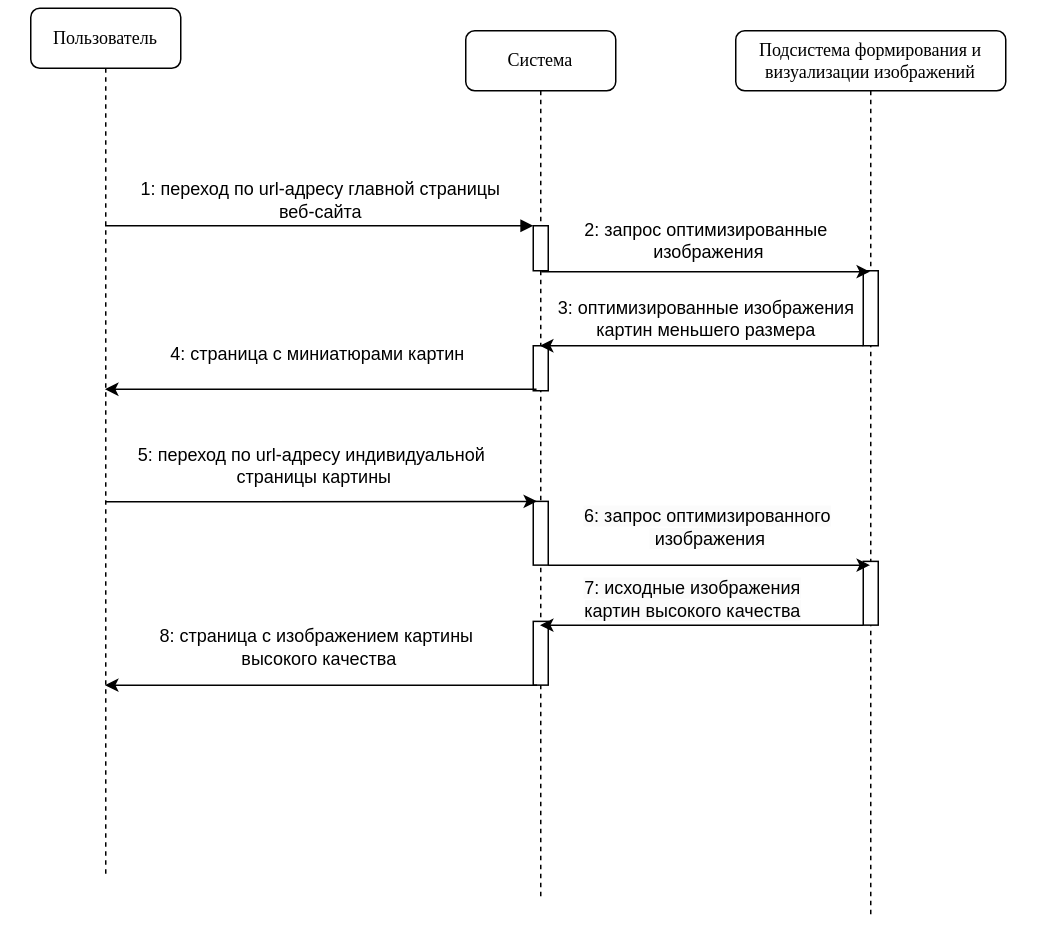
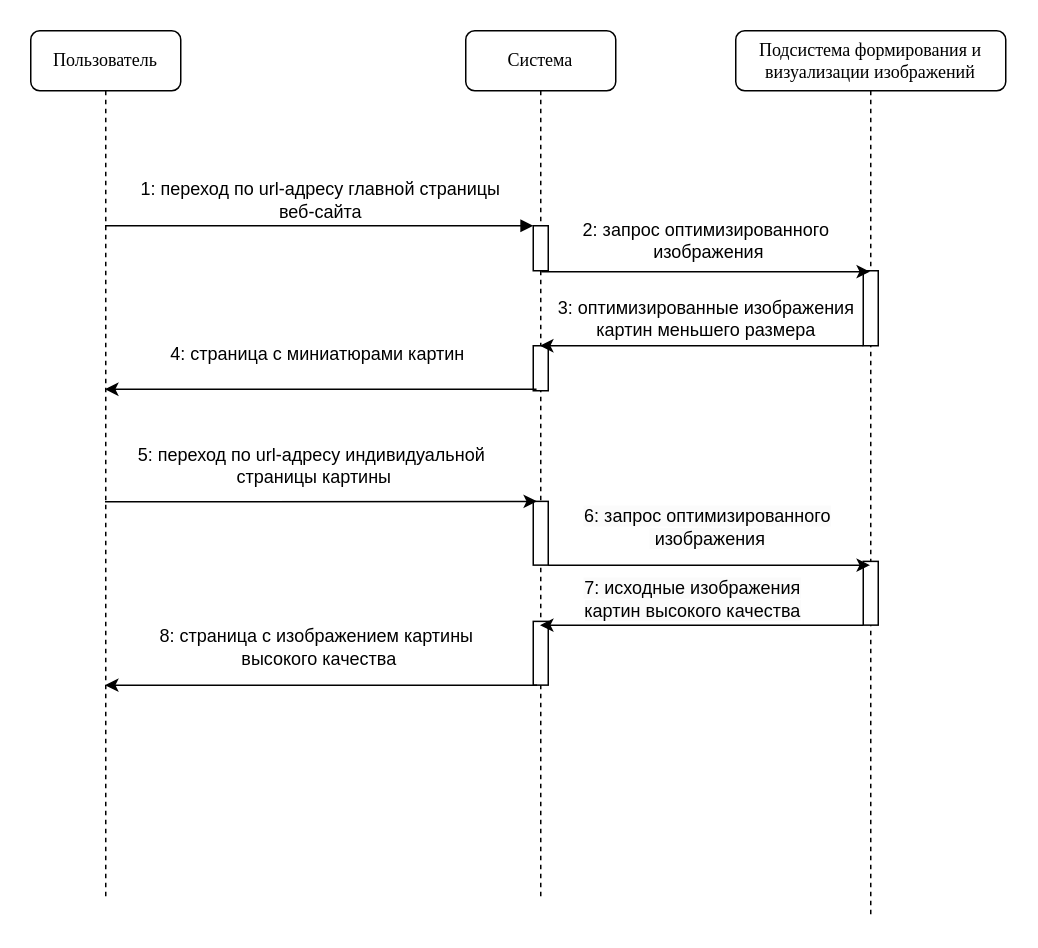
  <mxCell id="0" />
  <mxCell id="1" parent="0" />
  <mxCell id="2" value="Система" style="shape=umlLifeline;perimeter=lifelinePerimeter;whiteSpace=wrap;html=1;container=1;collapsible=0;recursiveResize=0;outlineConnect=0;rounded=1;shadow=0;comic=0;labelBackgroundColor=none;strokeWidth=1;fontFamily=Verdana;fontSize=12;align=center;" parent="1" vertex="1"><mxGeometry x="310" y="20" width="100" height="580" as="geometry" /></mxCell>
  <mxCell id="3" value="" style="html=1;points=[];perimeter=orthogonalPerimeter;rounded=0;shadow=0;comic=0;labelBackgroundColor=none;strokeWidth=1;fontFamily=Verdana;fontSize=12;align=center;" parent="2" vertex="1"><mxGeometry x="45" y="130" width="10" height="30" as="geometry" /></mxCell>
  <mxCell id="4" value="" style="rounded=0;whiteSpace=wrap;html=1;rotation=90;" vertex="1" parent="2"><mxGeometry x="28.75" y="330" width="42.5" height="10" as="geometry" /></mxCell>
  <mxCell id="5" value="" style="html=1;points=[];perimeter=orthogonalPerimeter;rounded=0;shadow=0;comic=0;labelBackgroundColor=none;strokeWidth=1;fontFamily=Verdana;fontSize=12;align=center;" vertex="1" parent="2"><mxGeometry x="45" y="210" width="10" height="30" as="geometry" /></mxCell>
  <mxCell id="6" value="" style="rounded=0;whiteSpace=wrap;html=1;rotation=90;" vertex="1" parent="2"><mxGeometry x="28.75" y="410" width="42.5" height="10" as="geometry" /></mxCell>
- <mxCell id="7" value="Пользователь" style="shape=umlLifeline;perimeter=lifelinePerimeter;whiteSpace=wrap;html=1;container=1;collapsible=0;recursiveResize=0;outlineConnect=0;rounded=1;shadow=0;comic=0;labelBackgroundColor=none;strokeWidth=1;fontFamily=Verdana;fontSize=12;align=center;" parent="1" vertex="1"><mxGeometry x="20" y="5" width="100" height="580" as="geometry" /></mxCell>
+ <mxCell id="7" value="Пользователь" style="shape=umlLifeline;perimeter=lifelinePerimeter;whiteSpace=wrap;html=1;container=1;collapsible=0;recursiveResize=0;outlineConnect=0;rounded=1;shadow=0;comic=0;labelBackgroundColor=none;strokeWidth=1;fontFamily=Verdana;fontSize=12;align=center;" parent="1" vertex="1"><mxGeometry x="20" y="20" width="100" height="580" as="geometry" /></mxCell>
  <mxCell id="8" value="&lt;font face=&quot;Helvetica&quot; style=&quot;font-size: 12px;&quot;&gt;1: переход по url-адресу главной страницы&lt;br&gt;веб-сайта&lt;br&gt;&lt;/font&gt;" style="html=1;verticalAlign=bottom;endArrow=block;entryX=0;entryY=0;labelBackgroundColor=none;fontFamily=Verdana;fontSize=12;edgeStyle=elbowEdgeStyle;elbow=vertical;" parent="1" source="7" target="3" edge="1"><mxGeometry relative="1" as="geometry"><mxPoint x="95" y="150" as="sourcePoint" /><Array as="points"><mxPoint x="140" y="150" /><mxPoint x="150" y="120" /><mxPoint x="150" y="135" /></Array></mxGeometry></mxCell>
- <mxCell id="9" value="2: запрос оптимизированные&lt;br&gt;&amp;nbsp;изображения" style="text;html=1;align=center;verticalAlign=middle;resizable=0;points=[];autosize=1;strokeColor=none;fillColor=none;" vertex="1" parent="1"><mxGeometry x="380" y="140" width="180" height="40" as="geometry" /></mxCell>
+ <mxCell id="9" value="2: запрос оптимизированного&lt;br&gt;&amp;nbsp;изображения" style="text;html=1;align=center;verticalAlign=middle;resizable=0;points=[];autosize=1;strokeColor=none;fillColor=none;" vertex="1" parent="1"><mxGeometry x="380" y="140" width="180" height="40" as="geometry" /></mxCell>
  <mxCell id="10" value="" style="endArrow=classic;html=1;rounded=0;entryX=0;entryY=0.75;entryDx=0;entryDy=0;" edge="1" parent="1" source="7" target="4"><mxGeometry width="50" height="50" relative="1" as="geometry"><mxPoint x="89.81" y="211" as="sourcePoint" /><mxPoint x="229.5" y="211" as="targetPoint" /><Array as="points"><mxPoint x="160" y="334" /></Array></mxGeometry></mxCell>
  <mxCell id="11" value="5: переход по url-адресу индивидуальной&lt;br&gt;&amp;nbsp;страницы картины" style="edgeLabel;html=1;align=center;verticalAlign=middle;resizable=0;points=[];fontSize=12;fontFamily=Helvetica;" vertex="1" connectable="0" parent="10"><mxGeometry x="-0.046" y="3" relative="1" as="geometry"><mxPoint y="-21" as="offset" /></mxGeometry></mxCell>
  <mxCell id="12" value="Подсистема формирования и визуализации изображений" style="shape=umlLifeline;perimeter=lifelinePerimeter;whiteSpace=wrap;html=1;container=1;collapsible=0;recursiveResize=0;outlineConnect=0;rounded=1;shadow=0;comic=0;labelBackgroundColor=none;strokeWidth=1;fontFamily=Verdana;fontSize=12;align=center;" vertex="1" parent="1"><mxGeometry x="490" y="20" width="180" height="590" as="geometry" /></mxCell>
  <mxCell id="13" value="" style="html=1;points=[];perimeter=orthogonalPerimeter;rounded=0;shadow=0;comic=0;labelBackgroundColor=none;strokeWidth=1;fontFamily=Verdana;fontSize=12;align=center;" vertex="1" parent="12"><mxGeometry x="85" y="160" width="10" height="50" as="geometry" /></mxCell>
  <mxCell id="14" value="" style="rounded=0;whiteSpace=wrap;html=1;rotation=90;" vertex="1" parent="12"><mxGeometry x="68.75" y="370" width="42.5" height="10" as="geometry" /></mxCell>
  <mxCell id="15" style="edgeStyle=none;rounded=0;orthogonalLoop=1;jettySize=auto;html=1;fontFamily=Helvetica;fontSize=12;exitX=0.54;exitY=1.02;exitDx=0;exitDy=0;exitPerimeter=0;" edge="1" parent="1" source="3" target="12"><mxGeometry relative="1" as="geometry" /></mxCell>
  <mxCell id="16" style="edgeStyle=none;rounded=0;orthogonalLoop=1;jettySize=auto;html=1;fontFamily=Helvetica;fontSize=12;" edge="1" parent="1" source="13" target="2"><mxGeometry relative="1" as="geometry"><Array as="points"><mxPoint x="460" y="230" /></Array></mxGeometry></mxCell>
  <mxCell id="17" value="3: оптимизированные изображения&lt;br&gt;картин меньшего размера" style="text;html=1;align=center;verticalAlign=middle;resizable=0;points=[];autosize=1;strokeColor=none;fillColor=none;" vertex="1" parent="1"><mxGeometry x="370" y="192" width="200" height="40" as="geometry" /></mxCell>
  <mxCell id="18" style="edgeStyle=none;rounded=0;orthogonalLoop=1;jettySize=auto;html=1;fontFamily=Helvetica;fontSize=12;exitX=1;exitY=0;exitDx=0;exitDy=0;" edge="1" parent="1" source="4" target="12"><mxGeometry relative="1" as="geometry" /></mxCell>
  <mxCell id="19" value="&lt;span style=&quot;background-color: rgb(251, 251, 251);&quot;&gt;6: запрос оптимизированного&lt;/span&gt;&lt;br style=&quot;border-color: var(--border-color); background-color: rgb(251, 251, 251);&quot;&gt;&lt;span style=&quot;background-color: rgb(251, 251, 251);&quot;&gt;&amp;nbsp;изображения&lt;/span&gt;" style="edgeLabel;html=1;align=center;verticalAlign=middle;resizable=0;points=[];fontSize=12;fontFamily=Helvetica;" vertex="1" connectable="0" parent="18"><mxGeometry x="-0.34" y="2" relative="1" as="geometry"><mxPoint x="34" y="-24" as="offset" /></mxGeometry></mxCell>
  <mxCell id="20" style="edgeStyle=none;rounded=0;orthogonalLoop=1;jettySize=auto;html=1;fontFamily=Helvetica;fontSize=12;exitX=1;exitY=1;exitDx=0;exitDy=0;" edge="1" parent="1" source="14" target="2"><mxGeometry relative="1" as="geometry" /></mxCell>
  <mxCell id="21" value="&lt;span style=&quot;background-color: rgb(251, 251, 251);&quot;&gt;7: исходные изображения&lt;/span&gt;&lt;br style=&quot;border-color: var(--border-color); background-color: rgb(251, 251, 251);&quot;&gt;&lt;span style=&quot;background-color: rgb(251, 251, 251);&quot;&gt;картин высокого качества&lt;/span&gt;" style="edgeLabel;html=1;align=center;verticalAlign=middle;resizable=0;points=[];fontSize=12;fontFamily=Helvetica;" vertex="1" connectable="0" parent="20"><mxGeometry x="0.153" y="-3" relative="1" as="geometry"><mxPoint x="9" y="-15" as="offset" /></mxGeometry></mxCell>
  <mxCell id="22" style="edgeStyle=none;rounded=0;orthogonalLoop=1;jettySize=auto;html=1;fontFamily=Helvetica;fontSize=12;exitX=0.22;exitY=0.967;exitDx=0;exitDy=0;exitPerimeter=0;" edge="1" parent="1" source="5" target="7"><mxGeometry relative="1" as="geometry"><mxPoint x="350" y="260" as="sourcePoint" /></mxGeometry></mxCell>
  <mxCell id="23" value="4: страница с миниатюрами картин" style="edgeLabel;html=1;align=center;verticalAlign=middle;resizable=0;points=[];fontSize=12;fontFamily=Helvetica;" vertex="1" connectable="0" parent="22"><mxGeometry x="0.096" y="-1" relative="1" as="geometry"><mxPoint x="11" y="-23" as="offset" /></mxGeometry></mxCell>
  <mxCell id="24" style="edgeStyle=none;rounded=0;orthogonalLoop=1;jettySize=auto;html=1;fontFamily=Helvetica;fontSize=12;exitX=1;exitY=0.75;exitDx=0;exitDy=0;" edge="1" parent="1" source="6" target="7"><mxGeometry relative="1" as="geometry" /></mxCell>
  <mxCell id="25" value="8: страница с изображением картины&amp;nbsp;&lt;br&gt;высокого качества" style="edgeLabel;html=1;align=center;verticalAlign=middle;resizable=0;points=[];fontSize=12;fontFamily=Helvetica;" vertex="1" connectable="0" parent="24"><mxGeometry x="0.267" y="-2" relative="1" as="geometry"><mxPoint x="36" y="-24" as="offset" /></mxGeometry></mxCell>
